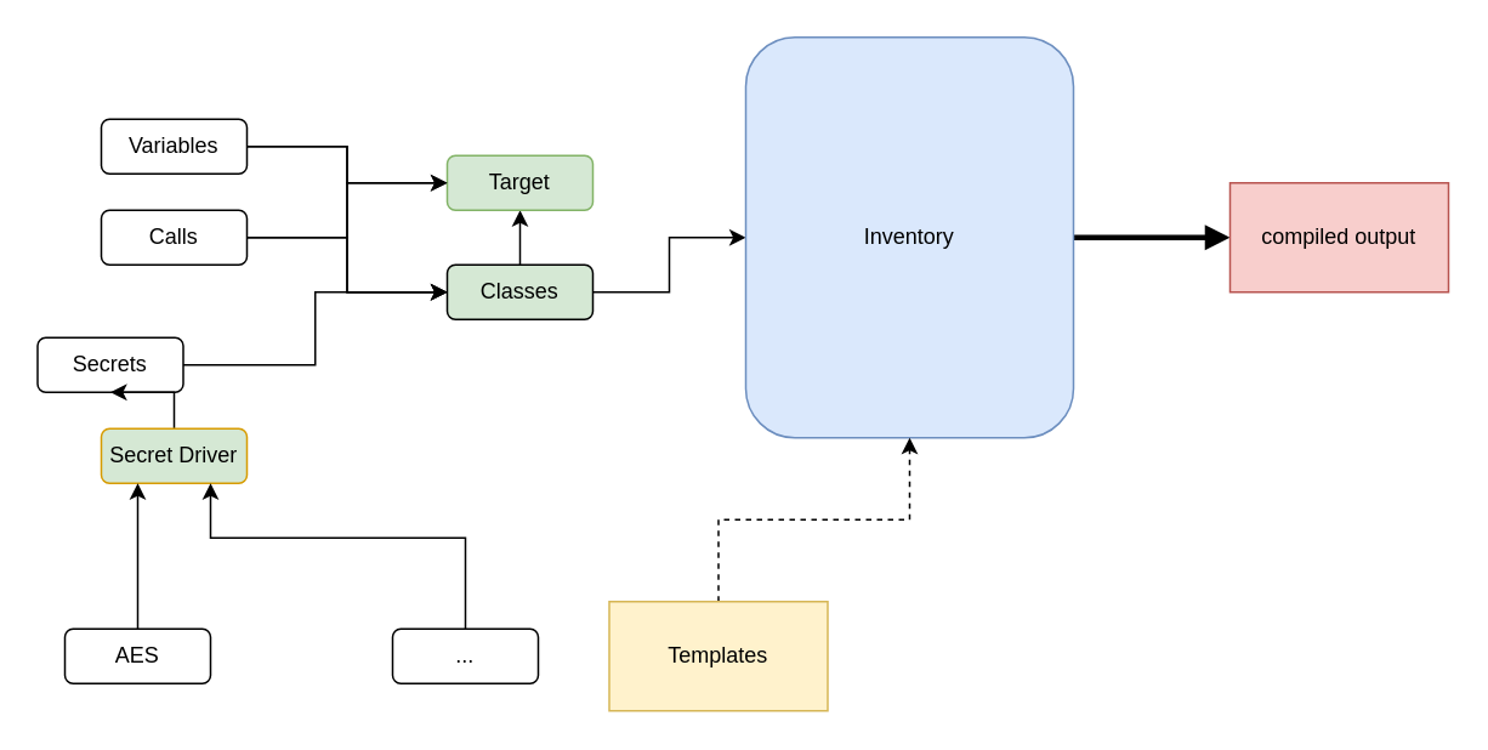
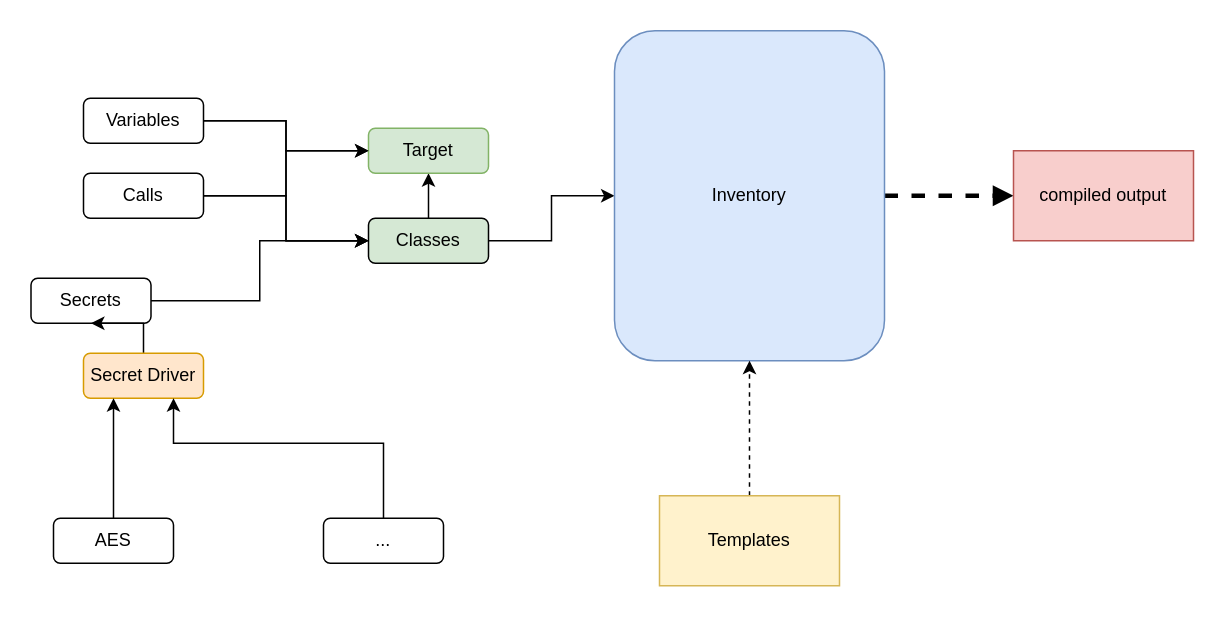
  <mxCell id="0" />
  <mxCell id="1" parent="0" />
  <mxCell id="2" style="edgeStyle=orthogonalEdgeStyle;rounded=0;orthogonalLoop=1;jettySize=auto;html=1;exitX=0.5;exitY=0;exitDx=0;exitDy=0;entryX=0.5;entryY=1;entryDx=0;entryDy=0;" edge="1" parent="1" source="4" target="5"><mxGeometry relative="1" as="geometry" /></mxCell>
  <mxCell id="3" style="edgeStyle=orthogonalEdgeStyle;rounded=0;orthogonalLoop=1;jettySize=auto;html=1;exitX=1;exitY=0.5;exitDx=0;exitDy=0;" edge="1" parent="1" source="4" target="7"><mxGeometry relative="1" as="geometry" /></mxCell>
  <mxCell id="4" value="Classes" style="rounded=1;whiteSpace=wrap;html=1;fillColor=#d5e8d4;" vertex="1" parent="1"><mxGeometry x="245" y="145" width="80" height="30" as="geometry" /></mxCell>
  <mxCell id="5" value="Target" style="rounded=1;whiteSpace=wrap;html=1;fillColor=#d5e8d4;strokeColor=#82b366;" vertex="1" parent="1"><mxGeometry x="245" y="85" width="80" height="30" as="geometry" /></mxCell>
- <mxCell id="6" style="edgeStyle=orthogonalEdgeStyle;rounded=0;orthogonalLoop=1;jettySize=auto;html=1;exitX=1;exitY=0.5;exitDx=0;exitDy=0;strokeWidth=3;endArrow=block;endFill=1;entryX=0;entryY=0.5;entryDx=0;entryDy=0;" edge="1" parent="1" source="7" target="24"><mxGeometry relative="1" as="geometry"><mxPoint x="715" y="129.857" as="targetPoint" /></mxGeometry></mxCell>
+ <mxCell id="6" style="edgeStyle=orthogonalEdgeStyle;rounded=0;orthogonalLoop=1;jettySize=auto;html=1;exitX=1;exitY=0.5;exitDx=0;exitDy=0;strokeWidth=3;endArrow=block;endFill=1;entryX=0;entryY=0.5;entryDx=0;entryDy=0;dashed=1;" edge="1" parent="1" source="7" target="24"><mxGeometry relative="1" as="geometry"><mxPoint x="715" y="129.857" as="targetPoint" /></mxGeometry></mxCell>
  <mxCell id="7" value="Inventory" style="rounded=1;whiteSpace=wrap;html=1;fillColor=#dae8fc;strokeColor=#6c8ebf;" vertex="1" parent="1"><mxGeometry x="409" y="20" width="180" height="220" as="geometry" /></mxCell>
  <mxCell id="8" style="edgeStyle=orthogonalEdgeStyle;rounded=0;orthogonalLoop=1;jettySize=auto;html=1;exitX=1;exitY=0.5;exitDx=0;exitDy=0;entryX=0;entryY=0.5;entryDx=0;entryDy=0;" edge="1" parent="1" source="10" target="4"><mxGeometry relative="1" as="geometry" /></mxCell>
  <mxCell id="9" style="edgeStyle=orthogonalEdgeStyle;rounded=0;orthogonalLoop=1;jettySize=auto;html=1;exitX=1;exitY=0.5;exitDx=0;exitDy=0;entryX=0;entryY=0.5;entryDx=0;entryDy=0;" edge="1" parent="1" source="10" target="5"><mxGeometry relative="1" as="geometry" /></mxCell>
  <mxCell id="10" value="Variables" style="rounded=1;whiteSpace=wrap;html=1;" vertex="1" parent="1"><mxGeometry x="55" y="65" width="80" height="30" as="geometry" /></mxCell>
  <mxCell id="11" style="edgeStyle=orthogonalEdgeStyle;rounded=0;orthogonalLoop=1;jettySize=auto;html=1;exitX=1;exitY=0.5;exitDx=0;exitDy=0;entryX=0;entryY=0.5;entryDx=0;entryDy=0;" edge="1" parent="1" source="13" target="4"><mxGeometry relative="1" as="geometry" /></mxCell>
  <mxCell id="12" style="edgeStyle=orthogonalEdgeStyle;rounded=0;orthogonalLoop=1;jettySize=auto;html=1;exitX=1;exitY=0.5;exitDx=0;exitDy=0;entryX=0;entryY=0.5;entryDx=0;entryDy=0;" edge="1" parent="1" source="13" target="5"><mxGeometry relative="1" as="geometry" /></mxCell>
  <mxCell id="13" value="Calls" style="rounded=1;whiteSpace=wrap;html=1;" vertex="1" parent="1"><mxGeometry x="55" y="115" width="80" height="30" as="geometry" /></mxCell>
  <mxCell id="14" style="edgeStyle=orthogonalEdgeStyle;rounded=0;orthogonalLoop=1;jettySize=auto;html=1;exitX=1;exitY=0.5;exitDx=0;exitDy=0;entryX=0;entryY=0.5;entryDx=0;entryDy=0;" edge="1" parent="1" source="15" target="4"><mxGeometry relative="1" as="geometry" /></mxCell>
  <mxCell id="15" value="Secrets" style="rounded=1;whiteSpace=wrap;html=1;" vertex="1" parent="1"><mxGeometry x="20" y="185" width="80" height="30" as="geometry" /></mxCell>
  <mxCell id="16" style="edgeStyle=orthogonalEdgeStyle;rounded=0;orthogonalLoop=1;jettySize=auto;html=1;exitX=0.5;exitY=0;exitDx=0;exitDy=0;entryX=0.5;entryY=1;entryDx=0;entryDy=0;" edge="1" parent="1" source="17" target="15"><mxGeometry relative="1" as="geometry" /></mxCell>
- <mxCell id="17" value="Secret Driver" style="rounded=1;whiteSpace=wrap;html=1;fillColor=#d5e8d4;strokeColor=#d79b00;" vertex="1" parent="1"><mxGeometry x="55" y="235" width="80" height="30" as="geometry" /></mxCell>
+ <mxCell id="17" value="Secret Driver" style="rounded=1;whiteSpace=wrap;html=1;fillColor=#ffe6cc;strokeColor=#d79b00;" vertex="1" parent="1"><mxGeometry x="55" y="235" width="80" height="30" as="geometry" /></mxCell>
  <mxCell id="18" style="edgeStyle=orthogonalEdgeStyle;rounded=0;orthogonalLoop=1;jettySize=auto;html=1;exitX=0.5;exitY=0;exitDx=0;exitDy=0;entryX=0.25;entryY=1;entryDx=0;entryDy=0;" edge="1" parent="1" source="19" target="17"><mxGeometry relative="1" as="geometry" /></mxCell>
  <mxCell id="19" value="AES" style="rounded=1;whiteSpace=wrap;html=1;" vertex="1" parent="1"><mxGeometry x="35" y="345" width="80" height="30" as="geometry" /></mxCell>
  <mxCell id="20" style="edgeStyle=orthogonalEdgeStyle;rounded=0;orthogonalLoop=1;jettySize=auto;html=1;exitX=0.5;exitY=0;exitDx=0;exitDy=0;entryX=0.75;entryY=1;entryDx=0;entryDy=0;" edge="1" parent="1" source="21" target="17"><mxGeometry relative="1" as="geometry"><Array as="points"><mxPoint x="255" y="295" /><mxPoint x="115" y="295" /></Array></mxGeometry></mxCell>
  <mxCell id="21" value="..." style="rounded=1;whiteSpace=wrap;html=1;" vertex="1" parent="1"><mxGeometry x="215" y="345" width="80" height="30" as="geometry" /></mxCell>
  <mxCell id="22" style="edgeStyle=orthogonalEdgeStyle;rounded=0;orthogonalLoop=1;jettySize=auto;html=1;exitX=0.5;exitY=0;exitDx=0;exitDy=0;entryX=0.5;entryY=1;entryDx=0;entryDy=0;dashed=1;" edge="1" parent="1" source="23" target="7"><mxGeometry relative="1" as="geometry" /></mxCell>
- <mxCell id="23" value="Templates" style="rounded=0;whiteSpace=wrap;html=1;fillColor=#fff2cc;strokeColor=#d6b656;" vertex="1" parent="1"><mxGeometry x="334" y="330" width="120" height="60" as="geometry" /></mxCell>
+ <mxCell id="23" value="Templates" style="rounded=0;whiteSpace=wrap;html=1;fillColor=#fff2cc;strokeColor=#d6b656;" vertex="1" parent="1"><mxGeometry x="439" y="330" width="120" height="60" as="geometry" /></mxCell>
  <mxCell id="24" value="compiled output" style="rounded=0;whiteSpace=wrap;html=1;fillColor=#f8cecc;strokeColor=#b85450;" vertex="1" parent="1"><mxGeometry x="675" y="100" width="120" height="60" as="geometry" /></mxCell>
